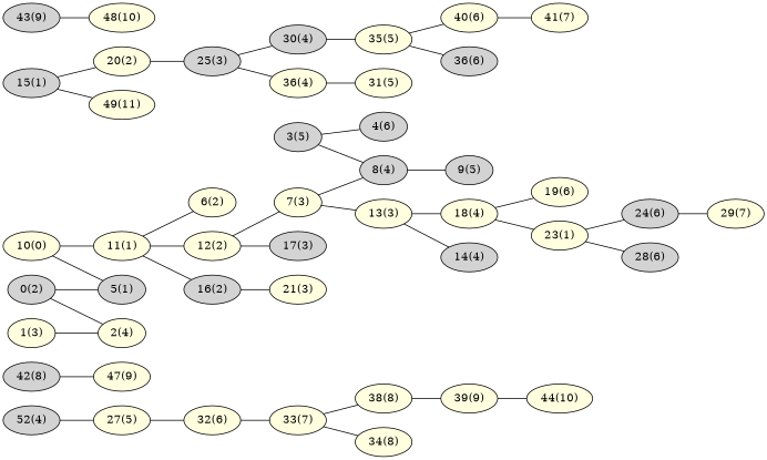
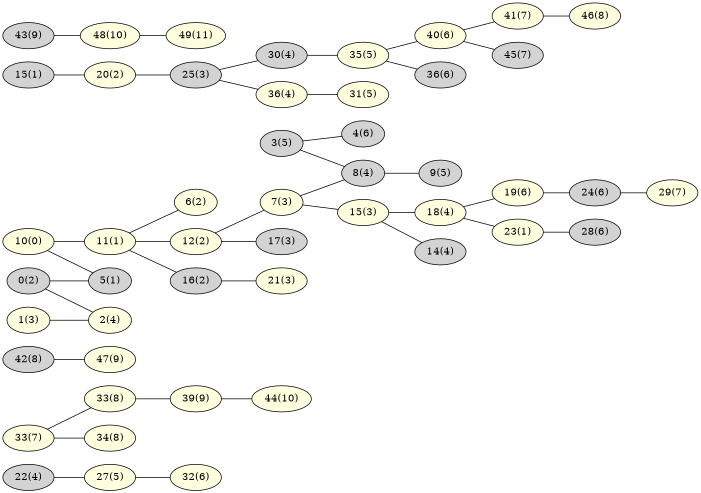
  graph {
    rankdir=LR
    node [fillcolor=lightyellow style=filled]
    edge [weight=1]
    n1 [label="32(6)"]
    n2 [label="33(7)"]
-   n3 [label="38(8)"]
+   n3 [label="33(8)"]
    n4 [label="34(8)"]
    n5 [fillcolor=lightgrey label="42(8)"]
    n6 [label="47(9)"]
    n7 [fillcolor=lightgrey label="4(6)"]
    n8 [fillcolor=lightgrey label="9(5)"]
    n9 [fillcolor=lightgrey label="5(1)"]
    n10 [label="10(0)"]
    n11 [label="11(1)"]
    n12 [label="6(2)"]
    n13 [label="12(2)"]
    n14 [fillcolor=lightgrey label="16(2)"]
    n15 [fillcolor=lightgrey label="15(1)"]
    n16 [label="20(2)"]
    n17 [fillcolor=lightgrey label="8(4)"]
    n18 [fillcolor=lightgrey label="0(2)"]
    n19 [label="2(4)"]
    n20 [label="1(3)"]
    n21 [label="40(6)"]
    n22 [label="41(7)"]
+   n23 [fillcolor=lightgrey label="45(7)"]
+   n24 [label="46(8)"]
    n25 [label="7(3)"]
    n26 [fillcolor=lightgrey label="17(3)"]
    n27 [label="18(4)"]
    n28 [label="19(6)"]
    n29 [label="23(1)"]
    n30 [fillcolor=lightgrey label="24(6)"]
    n31 [fillcolor=lightgrey label="28(6)"]
    n32 [label="39(9)"]
    n33 [label="44(10)"]
    n34 [fillcolor=lightgrey label="43(9)"]
    n35 [label="48(10)"]
    n36 [label="29(7)"]
    n37 [label="21(3)"]
    n38 [fillcolor=lightgrey label="25(3)"]
-   n39 [label="13(3)"]
+   n39 [label="15(3)"]
    n40 [fillcolor=lightgrey label="14(4)"]
    n41 [label="49(11)"]
    n42 [fillcolor=lightgrey label="3(5)"]
    n43 [fillcolor=lightgrey label="36(6)"]
-   n44 [fillcolor=lightgrey label="52(4)"]
+   n44 [fillcolor=lightgrey label="22(4)"]
    n45 [label="27(5)"]
    n46 [fillcolor=lightgrey label="30(4)"]
    n47 [label="36(4)"]
    n48 [label="35(5)"]
    n49 [label="31(5)"]
-   n1 -- n2
    n2 -- n3
    n2 -- n4
    n3 -- n32
    n5 -- n6
    n10 -- n9
    n10 -- n11
    n11 -- n12
    n11 -- n13
    n11 -- n14
    n13 -- n25
    n13 -- n26
    n14 -- n37
    n15 -- n16
    n16 -- n38
    n17 -- n8
    n18 -- n9
    n18 -- n19
    n20 -- n19
    n21 -- n22
+   n21 -- n23
+   n22 -- n24
    n25 -- n17
    n25 -- n39
    n27 -- n28
    n27 -- n29
-   n29 -- n30
+   n28 -- n30
    n29 -- n31
    n30 -- n36
    n32 -- n33
    n34 -- n35
-   n15 -- n41
+   n35 -- n41
    n38 -- n46
    n38 -- n47
    n39 -- n27
    n39 -- n40
    n42 -- n7
    n42 -- n17
    n44 -- n45
    n45 -- n1
    n46 -- n48
    n47 -- n49
    n48 -- n21
    n48 -- n43
  }
